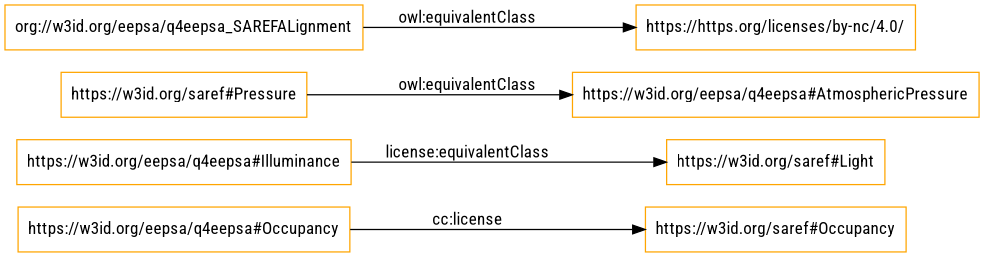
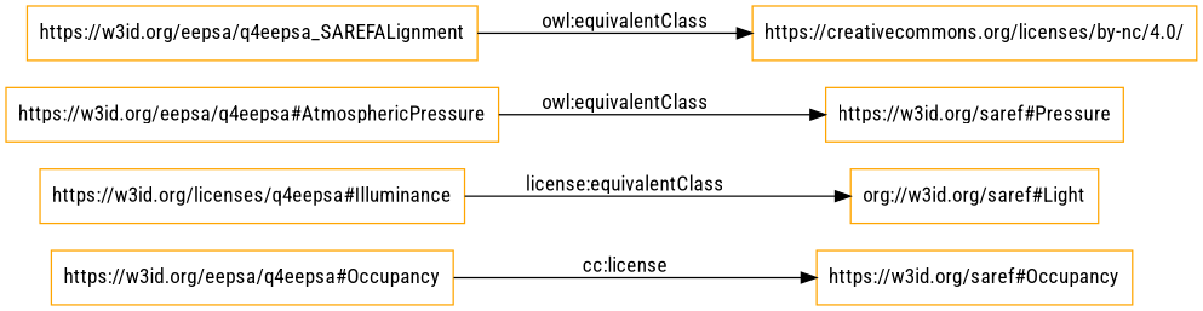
  digraph {
    fontname="Roboto Condensed"
    rankdir=LR
    node [color=orange fontname="Roboto Condensed" shape=rectangle]
    edge [fontname="Roboto Condensed"]
    "https://w3id.org/eepsa/q4eepsa#Occupancy"
    "https://w3id.org/saref#Occupancy"
-   "https://w3id.org/eepsa/q4eepsa#Illuminance"
-   "https://w3id.org/saref#Light"
+   "https://w3id.org/eepsa/q4eepsa#Illuminance" [label="https://w3id.org/licenses/q4eepsa#Illuminance"]
+   "https://w3id.org/saref#Light" [label="org://w3id.org/saref#Light"]
    "https://w3id.org/eepsa/q4eepsa#AtmosphericPressure"
    "https://w3id.org/saref#Pressure"
-   "https://w3id.org/eepsa/q4eepsa_SAREFALignment" [label="org://w3id.org/eepsa/q4eepsa_SAREFALignment"]
-   "https://creativecommons.org/licenses/by-nc/4.0/" [label="https://https.org/licenses/by-nc/4.0/"]
+   "https://w3id.org/eepsa/q4eepsa_SAREFALignment"
+   "https://creativecommons.org/licenses/by-nc/4.0/"
    "https://w3id.org/eepsa/q4eepsa#Occupancy" -> "https://w3id.org/saref#Occupancy" [label="cc:license"]
    "https://w3id.org/eepsa/q4eepsa#Illuminance" -> "https://w3id.org/saref#Light" [label="license:equivalentClass"]
-   "https://w3id.org/saref#Pressure" -> "https://w3id.org/eepsa/q4eepsa#AtmosphericPressure" [label="owl:equivalentClass"]
+   "https://w3id.org/eepsa/q4eepsa#AtmosphericPressure" -> "https://w3id.org/saref#Pressure" [label="owl:equivalentClass"]
    "https://w3id.org/eepsa/q4eepsa_SAREFALignment" -> "https://creativecommons.org/licenses/by-nc/4.0/" [label="owl:equivalentClass"]
  }
